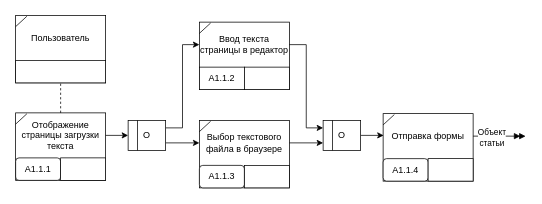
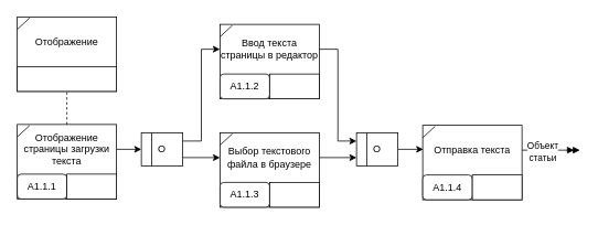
  <mxCell id="0" />
  <mxCell id="1" parent="0" />
  <mxCell id="2" value="" style="rounded=0;whiteSpace=wrap;html=1;" parent="1" vertex="1"><mxGeometry x="20" y="20" width="120" height="90" as="geometry" /></mxCell>
  <mxCell id="3" value="" style="rounded=0;whiteSpace=wrap;html=1;" parent="1" vertex="1"><mxGeometry x="20" y="80" width="120" height="30" as="geometry" /></mxCell>
- <mxCell id="4" value="Пользователь" style="text;html=1;align=center;verticalAlign=middle;whiteSpace=wrap;rounded=0;" parent="1" vertex="1"><mxGeometry x="20" y="20" width="120" height="60" as="geometry" /></mxCell>
+ <mxCell id="4" value="Отображение" style="text;html=1;align=center;verticalAlign=middle;whiteSpace=wrap;rounded=0;" parent="1" vertex="1"><mxGeometry x="20" y="20" width="120" height="60" as="geometry" /></mxCell>
  <mxCell id="5" value="" style="endArrow=none;html=1;rounded=0;exitX=0;exitY=0.25;exitDx=0;exitDy=0;entryX=0.125;entryY=0.02;entryDx=0;entryDy=0;entryPerimeter=0;" parent="1" source="4" target="4" edge="1"><mxGeometry width="50" height="50" relative="1" as="geometry"><mxPoint x="-10" y="50" as="sourcePoint" /><mxPoint x="40" y="0" as="targetPoint" /></mxGeometry></mxCell>
  <mxCell id="6" value="" style="rounded=0;whiteSpace=wrap;html=1;" parent="1" vertex="1"><mxGeometry x="20" y="150" width="120" height="90" as="geometry" /></mxCell>
  <mxCell id="7" value="А1.1.1" style="whiteSpace=wrap;html=1;rounded=1;" parent="1" vertex="1"><mxGeometry x="20" y="210" width="60" height="30" as="geometry" /></mxCell>
  <mxCell id="8" value="" style="rounded=0;whiteSpace=wrap;html=1;" parent="1" vertex="1"><mxGeometry x="80" y="210" width="60" height="30" as="geometry" /></mxCell>
  <mxCell id="9" style="edgeStyle=orthogonalEdgeStyle;rounded=0;orthogonalLoop=1;jettySize=auto;html=1;exitX=1;exitY=0.5;exitDx=0;exitDy=0;entryX=0;entryY=0.5;entryDx=0;entryDy=0;" parent="1" source="10" target="34" edge="1"><mxGeometry relative="1" as="geometry" /></mxCell>
  <mxCell id="10" value="Отображение&lt;div&gt;страницы загрузки&lt;/div&gt;&lt;div&gt;текста&lt;/div&gt;" style="text;html=1;align=center;verticalAlign=middle;whiteSpace=wrap;rounded=0;" parent="1" vertex="1"><mxGeometry x="20" y="150" width="120" height="60" as="geometry" /></mxCell>
  <mxCell id="11" value="" style="endArrow=none;html=1;rounded=0;exitX=0;exitY=0.25;exitDx=0;exitDy=0;entryX=0.125;entryY=0.02;entryDx=0;entryDy=0;entryPerimeter=0;" parent="1" source="10" target="10" edge="1"><mxGeometry width="50" height="50" relative="1" as="geometry"><mxPoint x="-10" y="180" as="sourcePoint" /><mxPoint x="40" y="130" as="targetPoint" /></mxGeometry></mxCell>
  <mxCell id="12" style="edgeStyle=orthogonalEdgeStyle;rounded=0;orthogonalLoop=1;jettySize=auto;html=1;exitX=0.5;exitY=0;exitDx=0;exitDy=0;entryX=0.5;entryY=1;entryDx=0;entryDy=0;startArrow=none;startFill=0;endArrow=none;endFill=0;dashed=1;" parent="1" source="10" target="3" edge="1"><mxGeometry relative="1" as="geometry"><mxPoint x="196" y="151" as="sourcePoint" /><mxPoint x="196" y="111" as="targetPoint" /></mxGeometry></mxCell>
  <mxCell id="13" value="" style="rounded=0;whiteSpace=wrap;html=1;" parent="1" vertex="1"><mxGeometry x="265" y="29" width="120" height="90" as="geometry" /></mxCell>
- <mxCell id="14" value="А1.1.2" style="rounded=0;whiteSpace=wrap;html=1;" parent="1" vertex="1"><mxGeometry x="265" y="89" width="60" height="30" as="geometry" /></mxCell>
+ <mxCell id="14" value="А1.1.2" style="whiteSpace=wrap;html=1;rounded=1;" parent="1" vertex="1"><mxGeometry x="265" y="89" width="60" height="30" as="geometry" /></mxCell>
  <mxCell id="15" value="" style="rounded=0;whiteSpace=wrap;html=1;" parent="1" vertex="1"><mxGeometry x="325" y="89" width="60" height="30" as="geometry" /></mxCell>
  <mxCell id="16" style="edgeStyle=orthogonalEdgeStyle;rounded=0;orthogonalLoop=1;jettySize=auto;html=1;exitX=1;exitY=0.5;exitDx=0;exitDy=0;entryX=0;entryY=0.25;entryDx=0;entryDy=0;" parent="1" source="17" target="37" edge="1"><mxGeometry relative="1" as="geometry" /></mxCell>
  <mxCell id="17" value="Ввод текста страницы в редактор" style="text;html=1;align=center;verticalAlign=middle;whiteSpace=wrap;rounded=0;" parent="1" vertex="1"><mxGeometry x="265" y="29" width="120" height="60" as="geometry" /></mxCell>
  <mxCell id="18" value="" style="endArrow=none;html=1;rounded=0;exitX=0;exitY=0.25;exitDx=0;exitDy=0;entryX=0.125;entryY=0.02;entryDx=0;entryDy=0;entryPerimeter=0;" parent="1" source="17" target="17" edge="1"><mxGeometry width="50" height="50" relative="1" as="geometry"><mxPoint x="235" y="59" as="sourcePoint" /><mxPoint x="285" y="9" as="targetPoint" /></mxGeometry></mxCell>
  <mxCell id="19" value="" style="rounded=0;whiteSpace=wrap;html=1;" parent="1" vertex="1"><mxGeometry x="265" y="160" width="120" height="90" as="geometry" /></mxCell>
  <mxCell id="20" value="А1.1.3" style="whiteSpace=wrap;html=1;rounded=1;" parent="1" vertex="1"><mxGeometry x="265" y="220" width="60" height="30" as="geometry" /></mxCell>
  <mxCell id="21" value="" style="rounded=0;whiteSpace=wrap;html=1;" parent="1" vertex="1"><mxGeometry x="325" y="220" width="60" height="30" as="geometry" /></mxCell>
  <mxCell id="22" style="edgeStyle=orthogonalEdgeStyle;rounded=0;orthogonalLoop=1;jettySize=auto;html=1;exitX=1;exitY=0.5;exitDx=0;exitDy=0;entryX=0;entryY=0.75;entryDx=0;entryDy=0;" parent="1" source="23" target="37" edge="1"><mxGeometry relative="1" as="geometry" /></mxCell>
  <mxCell id="23" value="Выбор текстового файла в браузере" style="text;html=1;align=center;verticalAlign=middle;whiteSpace=wrap;rounded=0;" parent="1" vertex="1"><mxGeometry x="265" y="160" width="120" height="60" as="geometry" /></mxCell>
  <mxCell id="24" value="" style="endArrow=none;html=1;rounded=0;exitX=0;exitY=0.25;exitDx=0;exitDy=0;entryX=0.125;entryY=0.02;entryDx=0;entryDy=0;entryPerimeter=0;" parent="1" source="23" target="23" edge="1"><mxGeometry width="50" height="50" relative="1" as="geometry"><mxPoint x="235" y="190" as="sourcePoint" /><mxPoint x="285" y="140" as="targetPoint" /></mxGeometry></mxCell>
  <mxCell id="25" value="" style="rounded=0;whiteSpace=wrap;html=1;" parent="1" vertex="1"><mxGeometry x="510" y="151" width="120" height="90" as="geometry" /></mxCell>
  <mxCell id="26" value="А1.1.4" style="whiteSpace=wrap;html=1;rounded=1;" parent="1" vertex="1"><mxGeometry x="510" y="211" width="60" height="30" as="geometry" /></mxCell>
  <mxCell id="27" value="" style="rounded=0;whiteSpace=wrap;html=1;" parent="1" vertex="1"><mxGeometry x="570" y="211" width="60" height="30" as="geometry" /></mxCell>
  <mxCell id="28" style="edgeStyle=orthogonalEdgeStyle;rounded=0;orthogonalLoop=1;jettySize=auto;html=1;exitX=1;exitY=0.5;exitDx=0;exitDy=0;endArrow=doubleBlock;endFill=1;" parent="1" source="30" edge="1"><mxGeometry relative="1" as="geometry"><mxPoint x="700" y="181.069" as="targetPoint" /></mxGeometry></mxCell>
  <mxCell id="29" value="Объект&lt;div&gt;статьи&lt;/div&gt;" style="edgeLabel;html=1;align=center;verticalAlign=middle;resizable=0;points=[];" parent="28" vertex="1" connectable="0"><mxGeometry x="-0.307" y="-1" relative="1" as="geometry"><mxPoint as="offset" /></mxGeometry></mxCell>
- <mxCell id="30" value="Отправка формы" style="text;html=1;align=center;verticalAlign=middle;whiteSpace=wrap;rounded=0;" parent="1" vertex="1"><mxGeometry x="510" y="151" width="120" height="60" as="geometry" /></mxCell>
+ <mxCell id="30" value="Отправка текста" style="text;html=1;align=center;verticalAlign=middle;whiteSpace=wrap;rounded=0;" parent="1" vertex="1"><mxGeometry x="510" y="151" width="120" height="60" as="geometry" /></mxCell>
  <mxCell id="31" value="" style="endArrow=none;html=1;rounded=0;exitX=0;exitY=0.25;exitDx=0;exitDy=0;entryX=0.125;entryY=0.02;entryDx=0;entryDy=0;entryPerimeter=0;" parent="1" source="30" target="30" edge="1"><mxGeometry width="50" height="50" relative="1" as="geometry"><mxPoint x="480" y="181" as="sourcePoint" /><mxPoint x="530" y="131" as="targetPoint" /></mxGeometry></mxCell>
  <mxCell id="32" style="edgeStyle=orthogonalEdgeStyle;rounded=0;orthogonalLoop=1;jettySize=auto;html=1;exitX=1;exitY=0.25;exitDx=0;exitDy=0;entryX=0;entryY=0.5;entryDx=0;entryDy=0;" parent="1" source="34" target="17" edge="1"><mxGeometry relative="1" as="geometry" /></mxCell>
  <mxCell id="33" style="edgeStyle=orthogonalEdgeStyle;rounded=0;orthogonalLoop=1;jettySize=auto;html=1;exitX=1;exitY=0.75;exitDx=0;exitDy=0;entryX=0;entryY=0.5;entryDx=0;entryDy=0;" parent="1" source="34" target="23" edge="1"><mxGeometry relative="1" as="geometry" /></mxCell>
  <mxCell id="34" value="O" style="rounded=0;whiteSpace=wrap;html=1;" parent="1" vertex="1"><mxGeometry x="170" y="160" width="50" height="40" as="geometry" /></mxCell>
  <mxCell id="35" value="" style="endArrow=none;html=1;rounded=0;entryX=0.25;entryY=0;entryDx=0;entryDy=0;exitX=0.25;exitY=1;exitDx=0;exitDy=0;" parent="1" source="34" target="34" edge="1"><mxGeometry width="50" height="50" relative="1" as="geometry"><mxPoint x="170" y="280" as="sourcePoint" /><mxPoint x="220" y="230" as="targetPoint" /></mxGeometry></mxCell>
  <mxCell id="36" style="edgeStyle=orthogonalEdgeStyle;rounded=0;orthogonalLoop=1;jettySize=auto;html=1;exitX=1;exitY=0.5;exitDx=0;exitDy=0;entryX=0.006;entryY=0.487;entryDx=0;entryDy=0;entryPerimeter=0;" parent="1" source="37" target="30" edge="1"><mxGeometry relative="1" as="geometry" /></mxCell>
  <mxCell id="37" value="O" style="rounded=0;whiteSpace=wrap;html=1;" parent="1" vertex="1"><mxGeometry x="430" y="160" width="50" height="40" as="geometry" /></mxCell>
  <mxCell id="38" value="" style="endArrow=none;html=1;rounded=0;entryX=0.25;entryY=0;entryDx=0;entryDy=0;exitX=0.25;exitY=1;exitDx=0;exitDy=0;" parent="1" source="37" target="37" edge="1"><mxGeometry width="50" height="50" relative="1" as="geometry"><mxPoint x="430" y="280" as="sourcePoint" /><mxPoint x="480" y="230" as="targetPoint" /></mxGeometry></mxCell>
